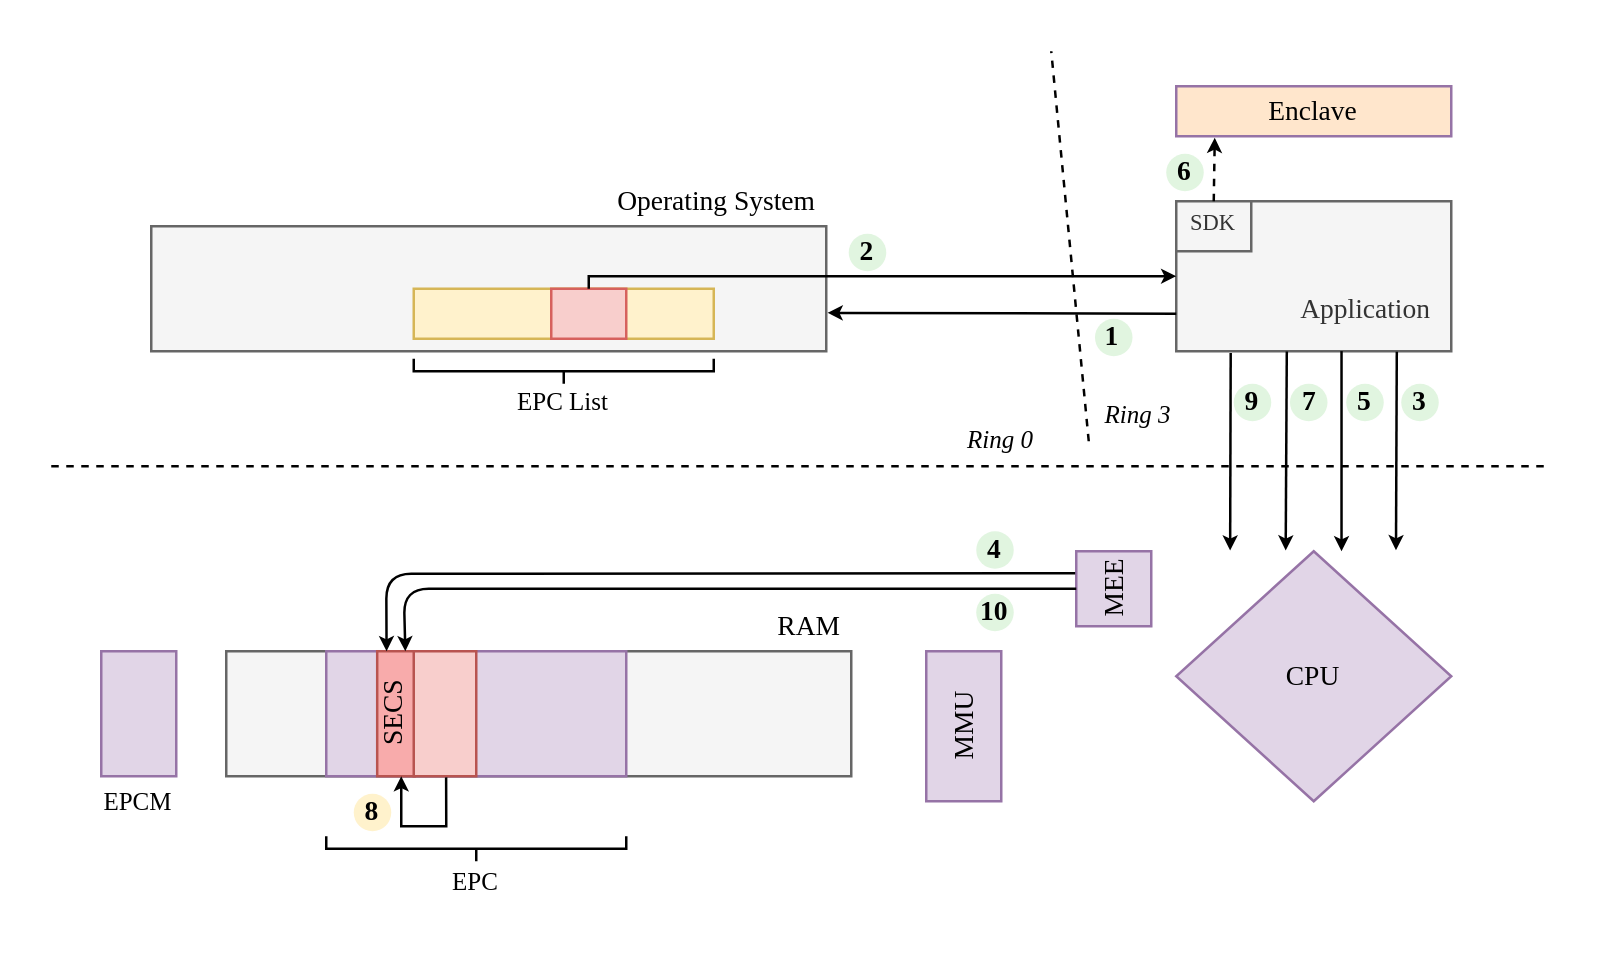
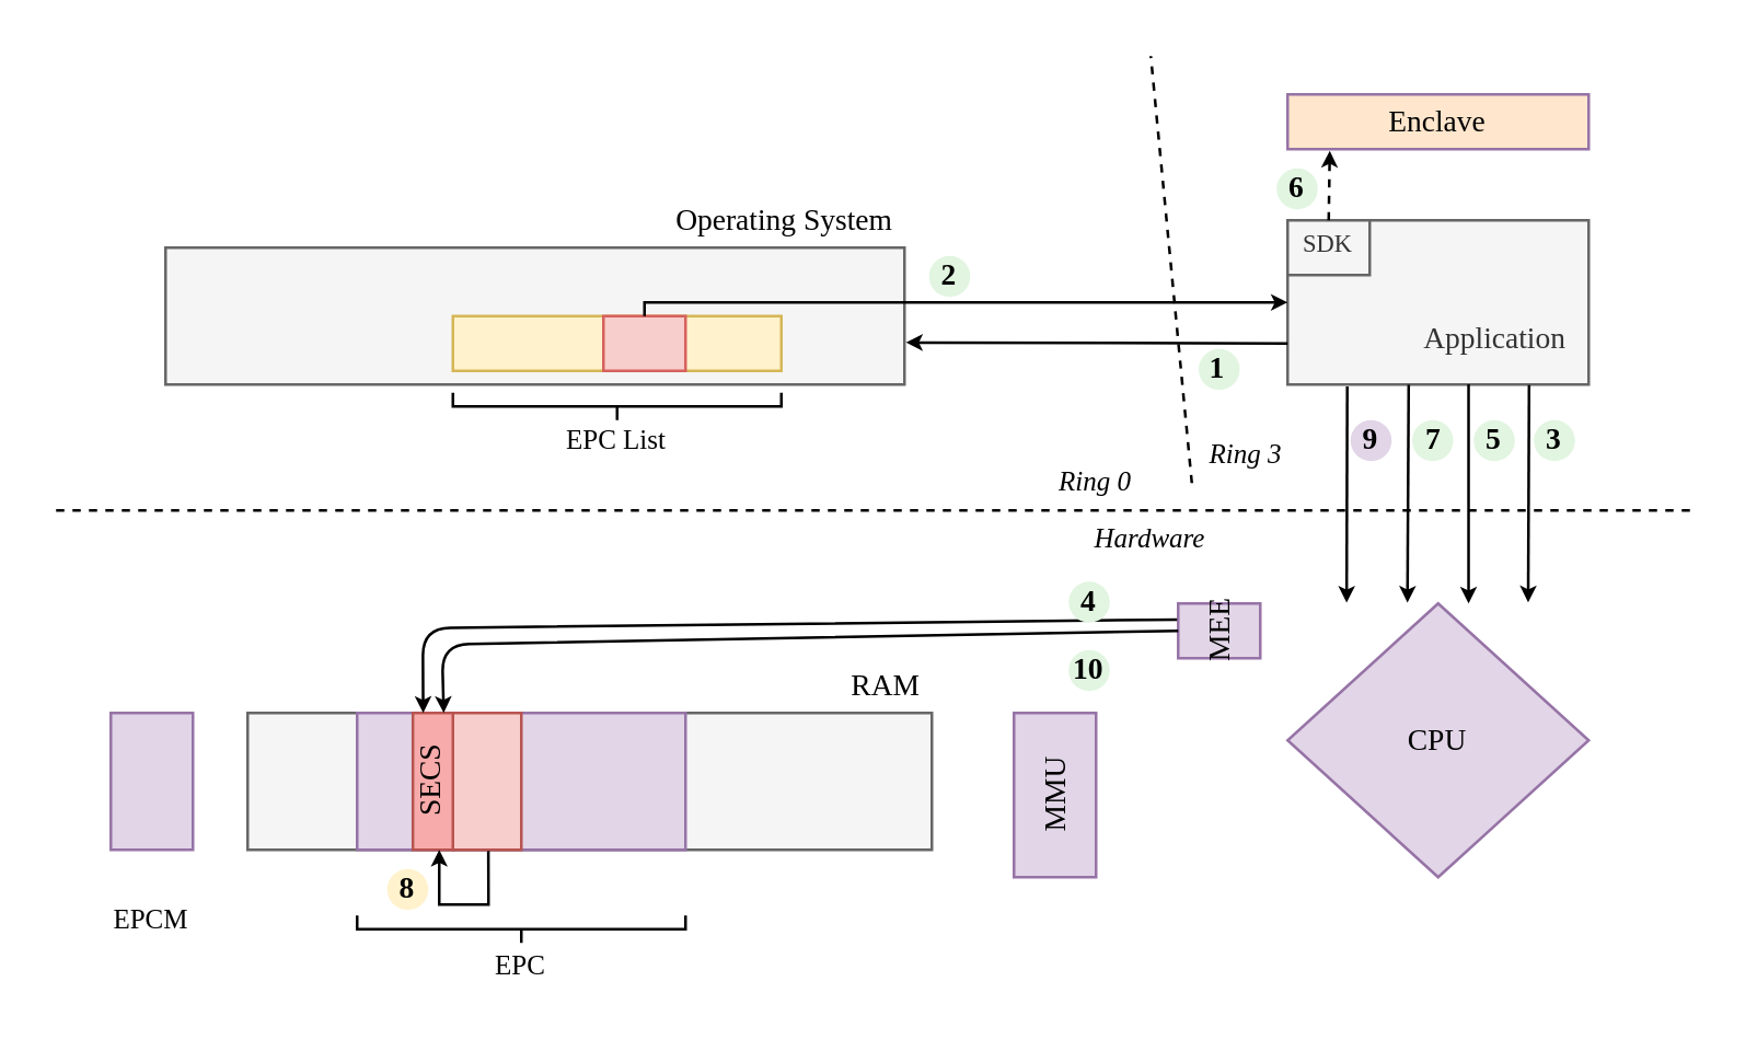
  <mxCell id="0" />
  <mxCell id="1" parent="0" />
  <mxCell id="2" value="Enclave" style="rounded=0;whiteSpace=wrap;html=1;rotation=0;fillColor=#ffe6cc;strokeColor=#9673a6;spacingBottom=1;fontFamily=Linux Libertine O;fontSize=11;" vertex="1" parent="1"><mxGeometry x="470" y="34" width="110" height="20" as="geometry" /></mxCell>
  <mxCell id="3" value="Application" style="rounded=0;whiteSpace=wrap;html=1;labelPosition=center;verticalLabelPosition=middle;align=right;verticalAlign=middle;spacingBottom=0;fillColor=#f5f5f5;strokeColor=#666666;fontFamily=Linux Libertine O;spacingRight=6;fontColor=#333333;spacingTop=26;fontSize=11;" vertex="1" parent="1"><mxGeometry x="470" y="80" width="110" height="60" as="geometry" /></mxCell>
  <mxCell id="4" value="" style="rounded=0;whiteSpace=wrap;html=1;fillColor=#f5f5f5;strokeColor=#666666;fontColor=#333333;" vertex="1" parent="1"><mxGeometry x="90" y="260" width="250" height="50" as="geometry" /></mxCell>
  <mxCell id="5" value="" style="rounded=0;whiteSpace=wrap;html=1;fillColor=#e1d5e7;strokeColor=#9673a6;" vertex="1" parent="1"><mxGeometry x="130" y="260" width="120" height="50" as="geometry" /></mxCell>
  <mxCell id="6" value="SECS" style="rounded=0;whiteSpace=wrap;html=1;rotation=270;fillColor=#F8ABAB;strokeColor=#b85450;fontSize=11;spacingBottom=2;fontFamily=Linux Libertine O;fontStyle=0" vertex="1" parent="1"><mxGeometry x="132.88" y="277.5" width="50" height="15" as="geometry" /></mxCell>
  <mxCell id="7" value="" style="rounded=0;whiteSpace=wrap;html=1;fontFamily=Linux Libertine O;fontSize=11;fillColor=#f8cecc;strokeColor=#b85450;" vertex="1" parent="1"><mxGeometry x="165" y="260" width="25" height="50" as="geometry" /></mxCell>
  <mxCell id="8" value="" style="rounded=0;whiteSpace=wrap;html=1;fontFamily=Linux Libertine O;fontSize=11;fillColor=#e1d5e7;strokeColor=#9673a6;" vertex="1" parent="1"><mxGeometry x="40" y="260" width="30" height="50" as="geometry" /></mxCell>
  <mxCell id="9" value="CPU" style="rhombus;whiteSpace=wrap;html=1;fontFamily=Linux Libertine O;fontSize=11;fillColor=#e1d5e7;strokeColor=#9673a6;" vertex="1" parent="1"><mxGeometry x="470" y="220" width="110" height="100" as="geometry" /></mxCell>
  <mxCell id="10" value="MMU" style="rounded=0;whiteSpace=wrap;html=1;fontFamily=Linux Libertine O;fontSize=11;fillColor=#e1d5e7;strokeColor=#9673a6;horizontal=0;" vertex="1" parent="1"><mxGeometry x="370" y="260" width="30" height="60" as="geometry" /></mxCell>
- <mxCell id="11" value="MEE" style="rounded=0;whiteSpace=wrap;html=1;fontFamily=Linux Libertine O;fontSize=11;fillColor=#e1d5e7;strokeColor=#9673a6;horizontal=0;" vertex="1" parent="1"><mxGeometry x="430" y="220" width="30" height="30" as="geometry" /></mxCell>
+ <mxCell id="11" value="MEE" style="rounded=0;whiteSpace=wrap;html=1;fontFamily=Linux Libertine O;fontSize=11;fillColor=#e1d5e7;strokeColor=#9673a6;horizontal=0;" vertex="1" parent="1"><mxGeometry x="430" y="220" width="30" height="20" as="geometry" /></mxCell>
  <mxCell id="12" value="" style="rounded=0;whiteSpace=wrap;html=1;fontFamily=Linux Libertine O;fontSize=11;fillColor=#f5f5f5;strokeColor=#666666;fontColor=#333333;" vertex="1" parent="1"><mxGeometry x="60" y="90" width="270" height="50" as="geometry" /></mxCell>
  <mxCell id="13" value="" style="rounded=0;whiteSpace=wrap;html=1;fontFamily=Linux Libertine O;fontSize=11;fillColor=#fff2cc;strokeColor=#d6b656;" vertex="1" parent="1"><mxGeometry x="165" y="115" width="120" height="20" as="geometry" /></mxCell>
  <mxCell id="14" value="" style="rounded=0;whiteSpace=wrap;html=1;fontFamily=Linux Libertine O;fontSize=11;fillColor=#f8cecc;strokeColor=#D6615D;" vertex="1" parent="1"><mxGeometry x="220" y="115" width="30" height="20" as="geometry" /></mxCell>
  <mxCell id="15" value="SDK" style="rounded=0;whiteSpace=wrap;html=1;fontFamily=Linux Libertine O;fontSize=9;align=center;fillColor=#f5f5f5;strokeColor=#666666;fontColor=#333333;spacingBottom=2;" vertex="1" parent="1"><mxGeometry x="470" y="80" width="30" height="20" as="geometry" /></mxCell>
  <mxCell id="16" value="" style="endArrow=classic;html=1;fontFamily=Linux Libertine O;fontSize=9;exitX=0.5;exitY=0;exitDx=0;exitDy=0;endSize=3;entryX=0.14;entryY=1.029;entryDx=0;entryDy=0;entryPerimeter=0;dashed=1;" edge="1" parent="1" source="15" target="2"><mxGeometry width="50" height="50" relative="1" as="geometry"><mxPoint x="220" y="150" as="sourcePoint" /><mxPoint x="490" y="50" as="targetPoint" /></mxGeometry></mxCell>
  <mxCell id="17" value="" style="endArrow=none;dashed=1;html=1;fontFamily=Linux Libertine O;fontSize=9;" edge="1" parent="1"><mxGeometry width="50" height="50" relative="1" as="geometry"><mxPoint x="20" y="186" as="sourcePoint" /><mxPoint x="620" y="186" as="targetPoint" /></mxGeometry></mxCell>
  <mxCell id="18" value="Ring 0" style="text;html=1;strokeColor=none;fillColor=none;align=center;verticalAlign=middle;whiteSpace=wrap;rounded=0;fontFamily=Linux Libertine O;fontSize=10;spacingBottom=2;fontStyle=2" vertex="1" parent="1"><mxGeometry x="380" y="166" width="40" height="20" as="geometry" /></mxCell>
  <mxCell id="19" value="Ring 3" style="text;html=1;strokeColor=none;fillColor=none;align=center;verticalAlign=middle;whiteSpace=wrap;rounded=0;fontFamily=Linux Libertine O;fontSize=10;spacingBottom=2;fontStyle=2" vertex="1" parent="1"><mxGeometry x="435" y="156" width="40" height="20" as="geometry" /></mxCell>
+ <mxCell id="20" value="Hardware" style="text;html=1;strokeColor=none;fillColor=none;align=center;verticalAlign=middle;whiteSpace=wrap;rounded=0;fontFamily=Linux Libertine O;fontSize=10;fontStyle=2" vertex="1" parent="1"><mxGeometry x="390" y="186" width="60" height="20" as="geometry" /></mxCell>
  <mxCell id="21" value="" style="endArrow=none;dashed=1;html=1;fontFamily=Linux Libertine O;fontSize=9;exitX=0;exitY=1;exitDx=0;exitDy=0;" edge="1" parent="1" source="19"><mxGeometry width="50" height="50" relative="1" as="geometry"><mxPoint x="420" y="180" as="sourcePoint" /><mxPoint x="420" y="20" as="targetPoint" /></mxGeometry></mxCell>
  <mxCell id="22" value="" style="strokeWidth=1;html=1;shape=mxgraph.flowchart.annotation_2;align=left;labelPosition=right;pointerEvents=1;direction=north;" vertex="1" parent="1"><mxGeometry x="130" y="334" width="120" height="10" as="geometry" /></mxCell>
  <mxCell id="23" value="EPC" style="text;html=1;strokeColor=none;fillColor=none;align=center;verticalAlign=middle;whiteSpace=wrap;rounded=0;fontFamily=Linux Libertine O;fontSize=10;" vertex="1" parent="1"><mxGeometry x="170" y="342" width="40" height="20" as="geometry" /></mxCell>
  <mxCell id="24" value="RAM" style="text;html=1;strokeColor=none;fillColor=none;align=right;verticalAlign=middle;whiteSpace=wrap;rounded=0;fontFamily=Linux Libertine O;fontSize=11;" vertex="1" parent="1"><mxGeometry x="298" y="240" width="40" height="20" as="geometry" /></mxCell>
- <mxCell id="25" value="EPCM" style="text;html=1;strokeColor=none;fillColor=none;align=center;verticalAlign=middle;whiteSpace=wrap;rounded=0;fontFamily=Linux Libertine O;fontSize=10;" vertex="1" parent="1"><mxGeometry x="35" y="310" width="40" height="20" as="geometry" /></mxCell>
+ <mxCell id="25" value="EPCM" style="text;html=1;strokeColor=none;fillColor=none;align=center;verticalAlign=middle;whiteSpace=wrap;rounded=0;fontFamily=Linux Libertine O;fontSize=10;" vertex="1" parent="1"><mxGeometry x="35" y="325" width="40" height="20" as="geometry" /></mxCell>
  <mxCell id="26" value="Operating System" style="text;html=1;strokeColor=none;fillColor=none;align=right;verticalAlign=middle;whiteSpace=wrap;rounded=0;fontFamily=Linux Libertine O;fontSize=11;" vertex="1" parent="1"><mxGeometry x="240" y="70" width="88" height="20" as="geometry" /></mxCell>
  <mxCell id="27" value="" style="strokeWidth=1;html=1;shape=mxgraph.flowchart.annotation_2;align=left;labelPosition=right;pointerEvents=1;direction=north;" vertex="1" parent="1"><mxGeometry x="165" y="143" width="120" height="10" as="geometry" /></mxCell>
  <mxCell id="28" value="EPC List" style="text;html=1;strokeColor=none;fillColor=none;align=center;verticalAlign=middle;whiteSpace=wrap;rounded=0;fontFamily=Linux Libertine O;fontSize=10;" vertex="1" parent="1"><mxGeometry x="205" y="150" width="40" height="20" as="geometry" /></mxCell>
  <mxCell id="29" value="" style="endArrow=classic;html=1;fontFamily=Linux Libertine O;fontSize=9;exitX=0.5;exitY=0;exitDx=0;exitDy=0;entryX=0;entryY=0.5;entryDx=0;entryDy=0;strokeColor=#000000;rounded=0;endSize=3;" edge="1" parent="1" source="14" target="3"><mxGeometry width="50" height="50" relative="1" as="geometry"><mxPoint x="330" y="190" as="sourcePoint" /><mxPoint x="380" y="140" as="targetPoint" /><Array as="points"><mxPoint x="235" y="110" /></Array></mxGeometry></mxCell>
  <mxCell id="30" value="" style="endArrow=classic;html=1;strokeColor=#000000;fontFamily=Linux Libertine O;fontSize=9;entryX=1.002;entryY=0.693;entryDx=0;entryDy=0;entryPerimeter=0;exitX=0;exitY=0.75;exitDx=0;exitDy=0;endSize=3;" edge="1" parent="1" source="3" target="12"><mxGeometry width="50" height="50" relative="1" as="geometry"><mxPoint x="450" y="120" as="sourcePoint" /><mxPoint x="380" y="140" as="targetPoint" /></mxGeometry></mxCell>
  <mxCell id="31" value="" style="endArrow=classic;html=1;strokeColor=#000000;fontFamily=Linux Libertine O;fontSize=9;endSize=3;exitX=0.198;exitY=1.011;exitDx=0;exitDy=0;exitPerimeter=0;entryX=0.196;entryY=-0.003;entryDx=0;entryDy=0;entryPerimeter=0;" edge="1" parent="1" source="3" target="9"><mxGeometry width="50" height="50" relative="1" as="geometry"><mxPoint x="489" y="150" as="sourcePoint" /><mxPoint x="500" y="210" as="targetPoint" /></mxGeometry></mxCell>
  <mxCell id="32" value="" style="endArrow=classic;html=1;strokeColor=#000000;fontFamily=Linux Libertine O;fontSize=9;endSize=3;exitX=0.402;exitY=1.001;exitDx=0;exitDy=0;exitPerimeter=0;entryX=0.398;entryY=-0.003;entryDx=0;entryDy=0;entryPerimeter=0;" edge="1" parent="1" source="3" target="9"><mxGeometry width="50" height="50" relative="1" as="geometry"><mxPoint x="501.78" y="150.66" as="sourcePoint" /><mxPoint x="501.56" y="228.9" as="targetPoint" /></mxGeometry></mxCell>
  <mxCell id="33" value="" style="endArrow=classic;html=1;strokeColor=#000000;fontFamily=Linux Libertine O;fontSize=9;endSize=3;exitX=0.601;exitY=0.999;exitDx=0;exitDy=0;exitPerimeter=0;entryX=0.601;entryY=0;entryDx=0;entryDy=0;entryPerimeter=0;" edge="1" parent="1" source="3" target="9"><mxGeometry width="50" height="50" relative="1" as="geometry"><mxPoint x="524.22" y="150.06" as="sourcePoint" /><mxPoint x="560" y="210" as="targetPoint" /></mxGeometry></mxCell>
  <mxCell id="34" value="" style="endArrow=classic;html=1;strokeColor=#000000;fontFamily=Linux Libertine O;fontSize=9;endSize=3;exitX=0.802;exitY=1.003;exitDx=0;exitDy=0;exitPerimeter=0;entryX=0.799;entryY=-0.004;entryDx=0;entryDy=0;entryPerimeter=0;" edge="1" parent="1" source="3" target="9"><mxGeometry width="50" height="50" relative="1" as="geometry"><mxPoint x="546.11" y="149.94" as="sourcePoint" /><mxPoint x="546.11" y="230" as="targetPoint" /></mxGeometry></mxCell>
  <mxCell id="35" value="" style="endArrow=classic;html=1;strokeColor=#000000;fontFamily=Linux Libertine O;fontSize=9;exitX=-0.014;exitY=0.293;exitDx=0;exitDy=0;exitPerimeter=0;entryX=1;entryY=0.25;entryDx=0;entryDy=0;endSize=3;" edge="1" parent="1" source="11" target="6"><mxGeometry width="50" height="50" relative="1" as="geometry"><mxPoint x="350" y="250" as="sourcePoint" /><mxPoint x="400" y="200" as="targetPoint" /><Array as="points"><mxPoint x="154" y="229" /></Array></mxGeometry></mxCell>
  <mxCell id="36" value="" style="endArrow=classic;html=1;strokeColor=#000000;fontFamily=Linux Libertine O;fontSize=9;exitX=0;exitY=0.5;exitDx=0;exitDy=0;entryX=1;entryY=0.75;entryDx=0;entryDy=0;endSize=3;" edge="1" parent="1" source="11" target="6"><mxGeometry width="50" height="50" relative="1" as="geometry"><mxPoint x="350" y="250" as="sourcePoint" /><mxPoint x="400" y="200" as="targetPoint" /><Array as="points"><mxPoint x="161" y="235" /></Array></mxGeometry></mxCell>
  <mxCell id="37" value="" style="endArrow=classic;html=1;strokeColor=#000000;fontFamily=Linux Libertine O;fontSize=9;exitX=0.518;exitY=1.009;exitDx=0;exitDy=0;entryX=0.25;entryY=1;entryDx=0;entryDy=0;rounded=0;endSize=3;exitPerimeter=0;" edge="1" parent="1" source="7" target="5"><mxGeometry width="50" height="50" relative="1" as="geometry"><mxPoint x="200" y="360" as="sourcePoint" /><mxPoint x="250" y="310" as="targetPoint" /><Array as="points"><mxPoint x="178" y="330" /><mxPoint x="160" y="330" /></Array></mxGeometry></mxCell>
  <mxCell id="38" value="1" style="ellipse;whiteSpace=wrap;html=1;aspect=fixed;strokeColor=none;strokeWidth=1;fillColor=#E1F5E0;fontFamily=Linux Libertine O;fontSize=11;align=center;spacingBottom=2;fontStyle=1;spacingRight=2;" vertex="1" parent="1"><mxGeometry x="437.5" y="127" width="15" height="15" as="geometry" /></mxCell>
  <mxCell id="39" value="2" style="ellipse;whiteSpace=wrap;html=1;aspect=fixed;strokeColor=none;strokeWidth=1;fillColor=#E1F5E0;fontFamily=Linux Libertine O;fontSize=11;align=center;spacingBottom=2;fontStyle=1;spacingRight=0;" vertex="1" parent="1"><mxGeometry x="339" y="93" width="15" height="15" as="geometry" /></mxCell>
  <mxCell id="40" value="3&lt;br&gt;" style="ellipse;whiteSpace=wrap;html=1;aspect=fixed;strokeColor=none;strokeWidth=1;fillColor=#E1F5E0;fontFamily=Linux Libertine O;fontSize=11;align=center;spacingBottom=2;fontStyle=1;spacingRight=0;" vertex="1" parent="1"><mxGeometry x="560" y="153" width="15" height="15" as="geometry" /></mxCell>
  <mxCell id="41" value="5&lt;br&gt;" style="ellipse;whiteSpace=wrap;html=1;aspect=fixed;strokeColor=none;strokeWidth=1;fillColor=#E1F5E0;fontFamily=Linux Libertine O;fontSize=11;align=center;spacingBottom=2;fontStyle=1;spacingRight=0;" vertex="1" parent="1"><mxGeometry x="538" y="153" width="15" height="15" as="geometry" /></mxCell>
  <mxCell id="42" value="7" style="ellipse;whiteSpace=wrap;html=1;aspect=fixed;strokeColor=none;strokeWidth=1;fillColor=#E1F5E0;fontFamily=Linux Libertine O;fontSize=11;align=center;spacingBottom=2;fontStyle=1;spacingRight=0;" vertex="1" parent="1"><mxGeometry x="515.5" y="153" width="15" height="15" as="geometry" /></mxCell>
- <mxCell id="43" value="9" style="ellipse;whiteSpace=wrap;html=1;aspect=fixed;strokeColor=none;strokeWidth=1;fillColor=#E1F5E0;fontFamily=Linux Libertine O;fontSize=11;align=center;spacingBottom=2;fontStyle=1;spacingRight=0;" vertex="1" parent="1"><mxGeometry x="493" y="153" width="15" height="15" as="geometry" /></mxCell>
+ <mxCell id="43" value="9" style="ellipse;whiteSpace=wrap;html=1;aspect=fixed;strokeColor=none;strokeWidth=1;fillColor=#e1d5e7;fontFamily=Linux Libertine O;fontSize=11;align=center;spacingBottom=2;fontStyle=1;spacingRight=0;" vertex="1" parent="1"><mxGeometry x="493" y="153" width="15" height="15" as="geometry" /></mxCell>
  <mxCell id="44" value="4&lt;br&gt;" style="ellipse;whiteSpace=wrap;html=1;aspect=fixed;strokeColor=none;strokeWidth=1;fillColor=#E1F5E0;fontFamily=Linux Libertine O;fontSize=11;align=center;spacingBottom=2;fontStyle=1;spacingRight=0;" vertex="1" parent="1"><mxGeometry x="390" y="212" width="15" height="15" as="geometry" /></mxCell>
  <mxCell id="45" value="10" style="ellipse;whiteSpace=wrap;html=1;aspect=fixed;strokeColor=none;strokeWidth=1;fillColor=#E1F5E0;fontFamily=Linux Libertine O;fontSize=11;align=center;spacingBottom=2;fontStyle=1;spacingRight=0;" vertex="1" parent="1"><mxGeometry x="390" y="237" width="15" height="15" as="geometry" /></mxCell>
  <mxCell id="46" value="8" style="ellipse;whiteSpace=wrap;html=1;aspect=fixed;strokeColor=none;strokeWidth=1;fillColor=#fff2cc;fontFamily=Linux Libertine O;fontSize=11;align=center;spacingBottom=2;fontStyle=1;spacingRight=0;" vertex="1" parent="1"><mxGeometry x="141" y="317" width="15" height="15" as="geometry" /></mxCell>
  <mxCell id="47" value="6" style="ellipse;whiteSpace=wrap;html=1;aspect=fixed;strokeColor=none;strokeWidth=1;fillColor=#E1F5E0;fontFamily=Linux Libertine O;fontSize=11;align=center;spacingBottom=2;fontStyle=1;spacingRight=0;" vertex="1" parent="1"><mxGeometry x="466" y="61" width="15" height="15" as="geometry" /></mxCell>
